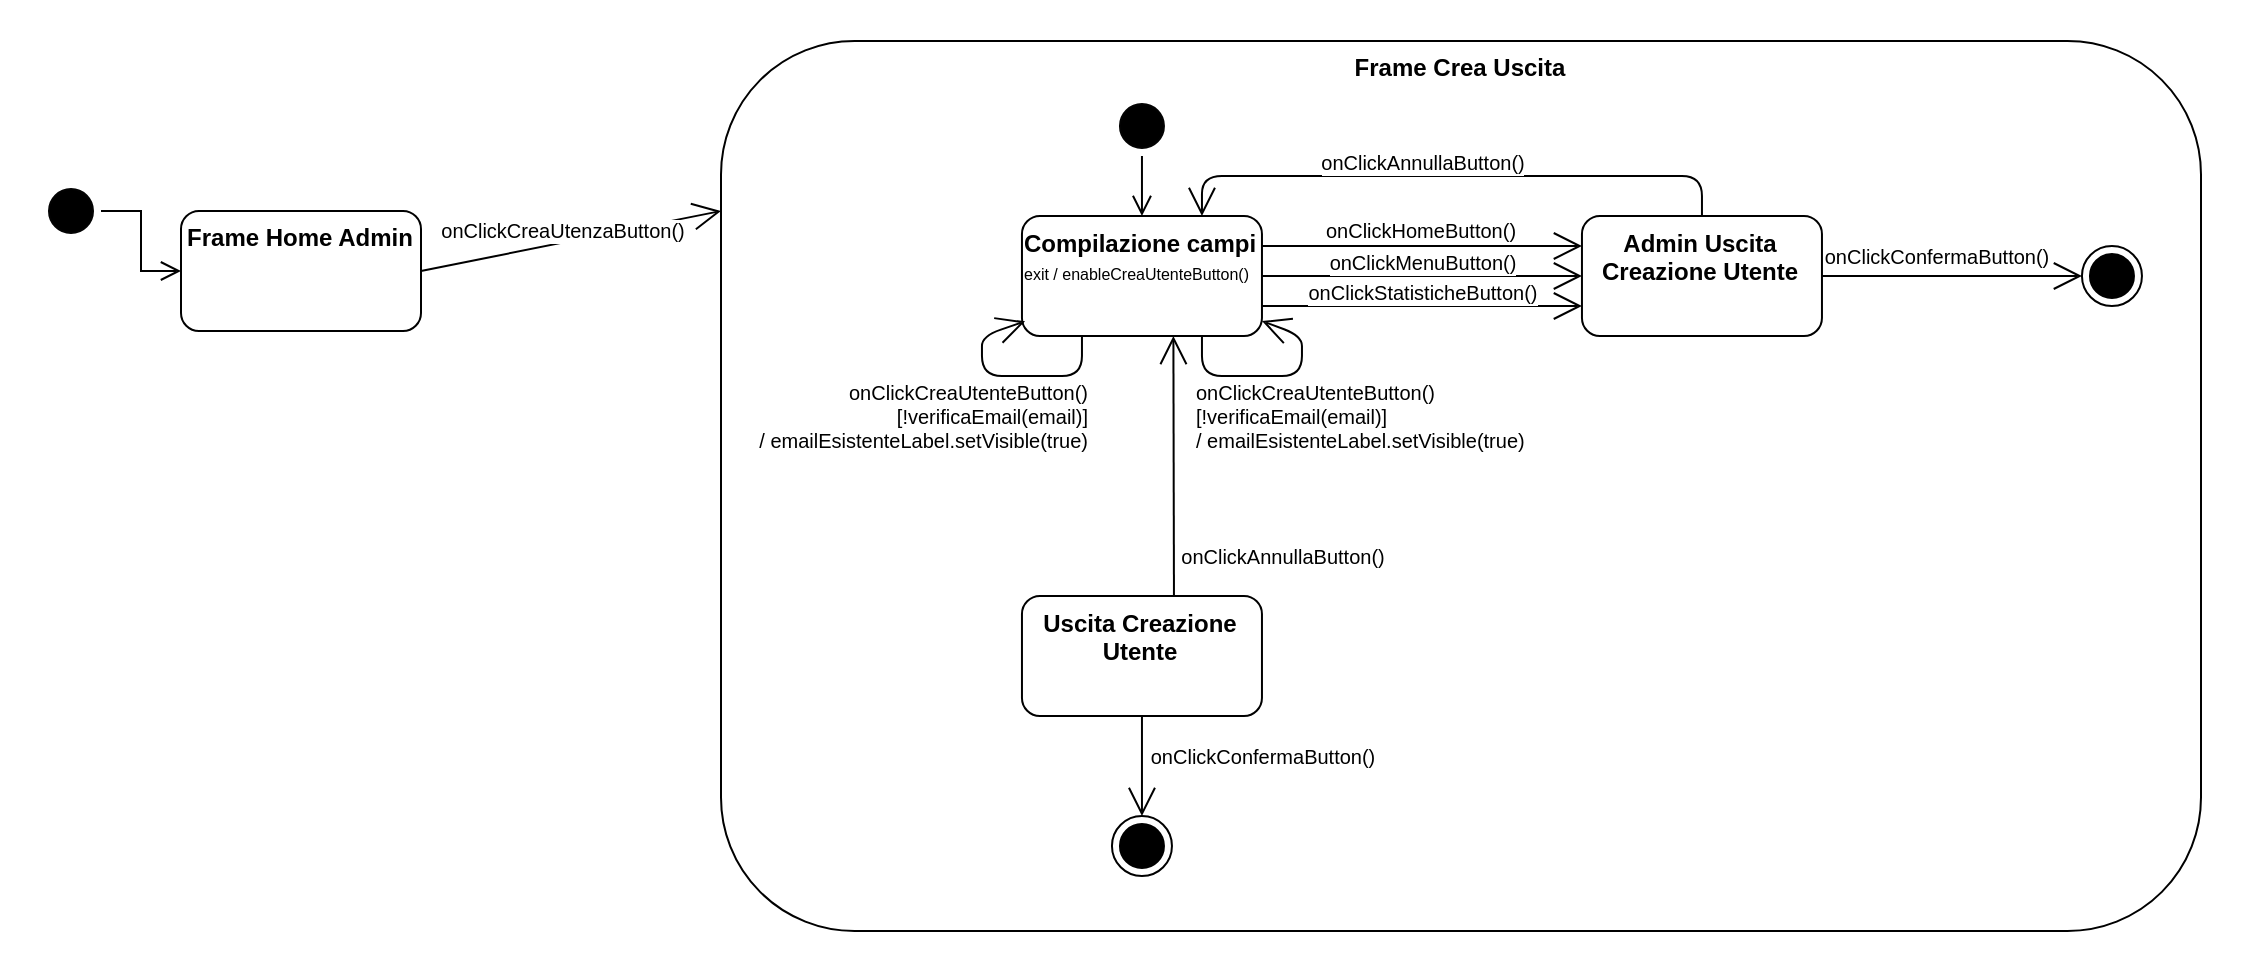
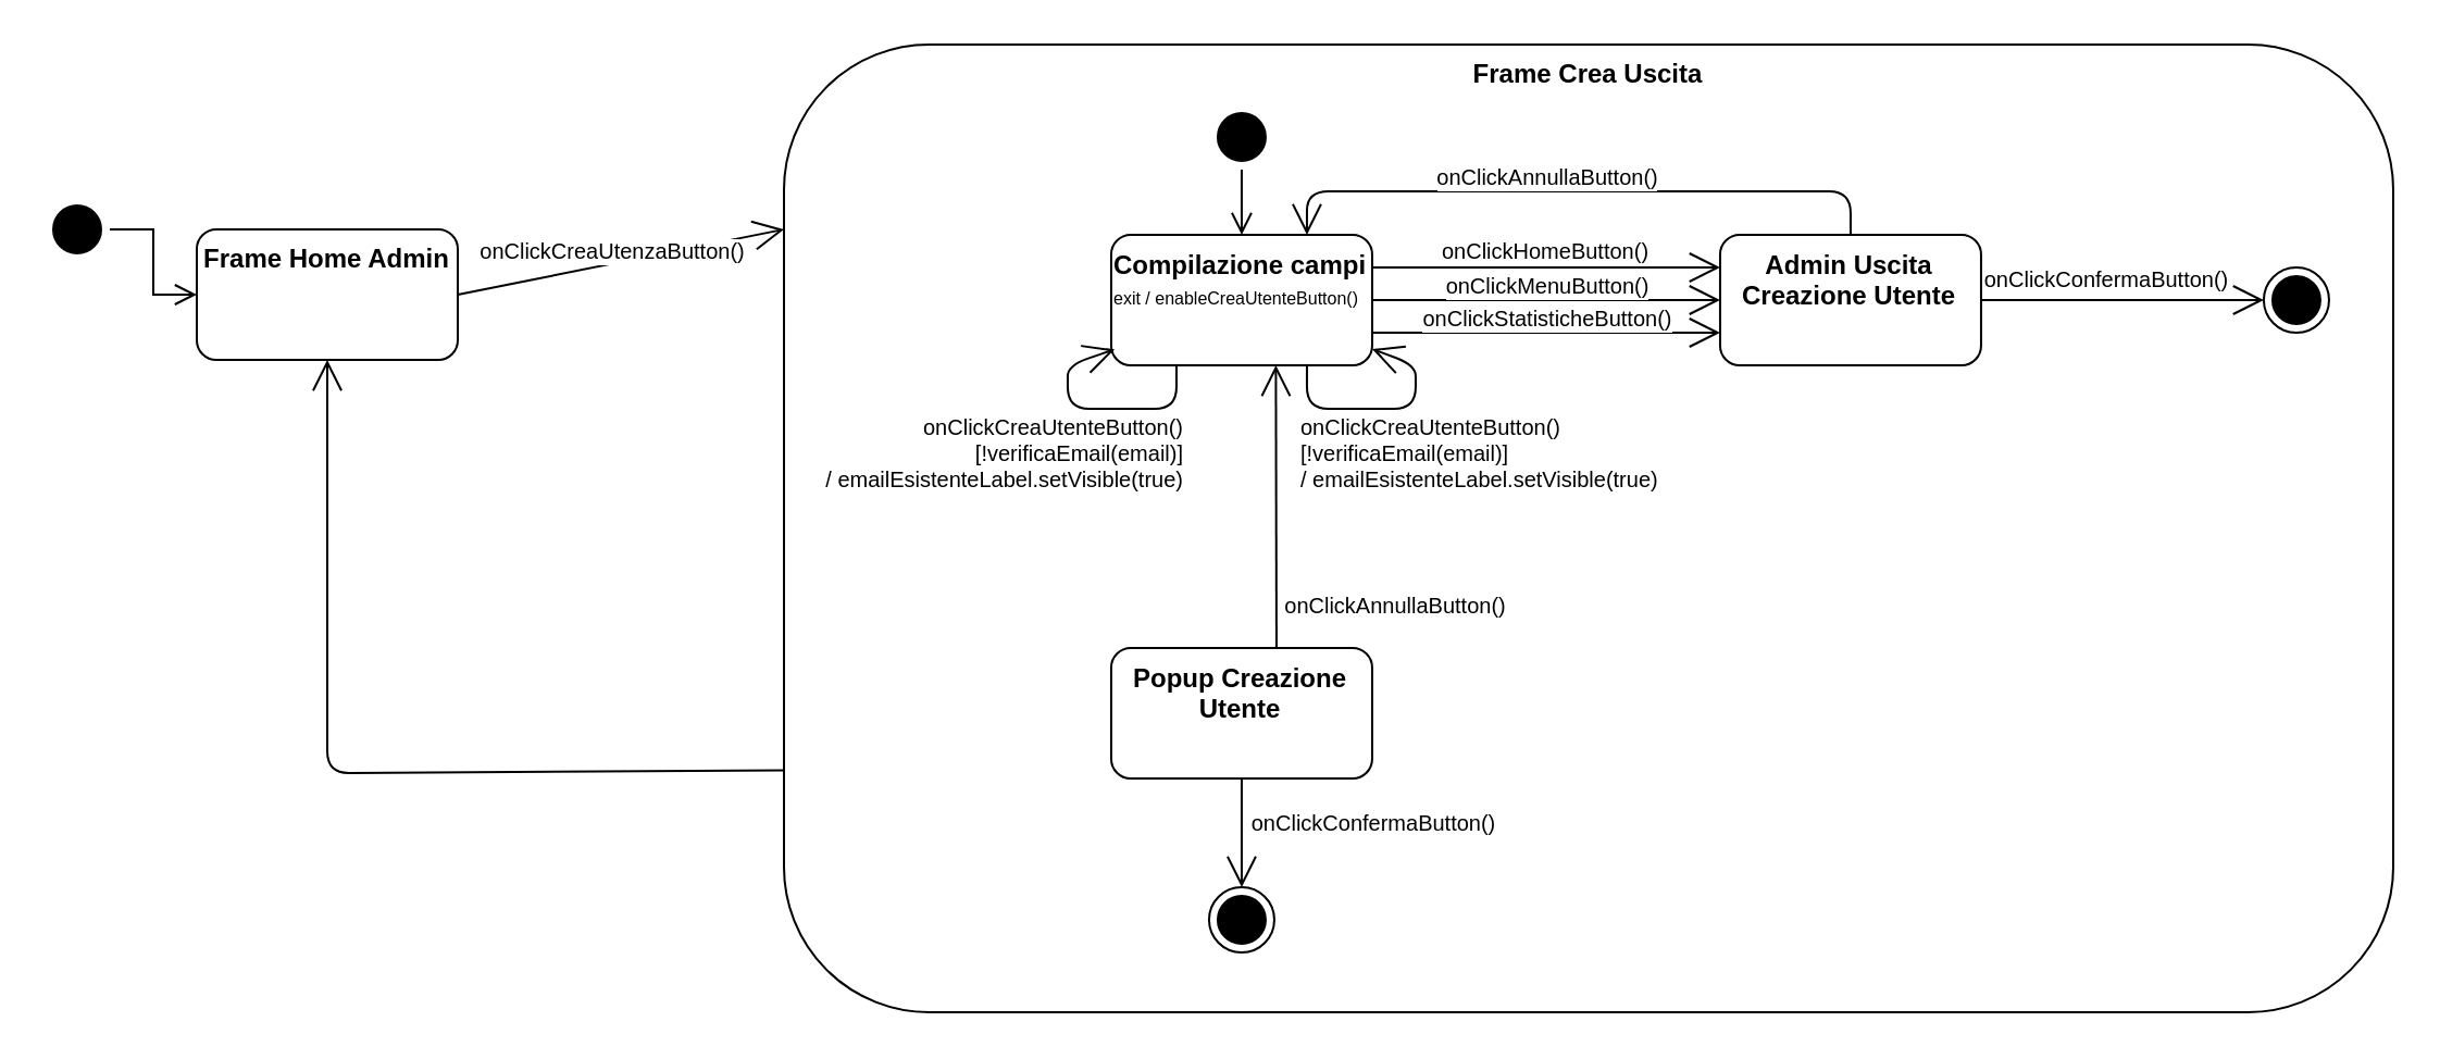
  <mxCell id="0" />
  <mxCell id="1" parent="0" />
  <mxCell id="2" value="&lt;b&gt;Frame Home Admin&lt;/b&gt;" style="rounded=1;whiteSpace=wrap;html=1;align=center;verticalAlign=top;" vertex="1" parent="1"><mxGeometry x="90" y="105" width="120" height="60" as="geometry" /></mxCell>
  <mxCell id="3" value="" style="ellipse;html=1;shape=startState;fillColor=#000000;strokeColor=#030303;" vertex="1" parent="1"><mxGeometry x="20" y="90" width="30" height="30" as="geometry" /></mxCell>
  <mxCell id="4" value="" style="edgeStyle=orthogonalEdgeStyle;html=1;verticalAlign=bottom;endArrow=open;endSize=8;strokeColor=#000000;rounded=0;entryX=0;entryY=0.5;entryDx=0;entryDy=0;" edge="1" source="3" parent="1" target="2"><mxGeometry relative="1" as="geometry"><mxPoint x="65" y="185" as="targetPoint" /></mxGeometry></mxCell>
  <mxCell id="5" value="&lt;b&gt;Frame Crea Uscita&lt;/b&gt;" style="rounded=1;whiteSpace=wrap;html=1;align=center;verticalAlign=top;" vertex="1" parent="1"><mxGeometry x="360" y="20" width="740" height="445" as="geometry" /></mxCell>
  <mxCell id="6" value="" style="endArrow=open;endFill=1;endSize=12;html=1;rounded=0;strokeColor=#000000;exitX=1;exitY=0.5;exitDx=0;exitDy=0;" edge="1" parent="1" source="2"><mxGeometry width="160" relative="1" as="geometry"><mxPoint x="410" y="185" as="sourcePoint" /><mxPoint x="360" y="105" as="targetPoint" /></mxGeometry></mxCell>
  <mxCell id="7" value="onClickCreaUtenzaButton()" style="edgeLabel;html=1;align=center;verticalAlign=middle;resizable=0;points=[];fontSize=10;" vertex="1" connectable="0" parent="6"><mxGeometry x="-0.274" y="3" relative="1" as="geometry"><mxPoint x="16" y="-7" as="offset" /></mxGeometry></mxCell>
  <mxCell id="8" value="&lt;b&gt;Compilazione campi&lt;/b&gt;&lt;br&gt;&lt;font style=&quot;font-size: 8px;&quot;&gt;exit / enableCreaUtenteButton()&lt;/font&gt;" style="rounded=1;whiteSpace=wrap;html=1;align=left;verticalAlign=top;strokeWidth=1;perimeterSpacing=0;spacing=2;spacingRight=0;" vertex="1" parent="1"><mxGeometry x="510.48" y="107.5" width="120" height="60" as="geometry" /></mxCell>
  <mxCell id="9" value="" style="ellipse;html=1;shape=startState;fillColor=#000000;strokeColor=#030303;" vertex="1" parent="1"><mxGeometry x="555.48" y="47.5" width="30" height="30" as="geometry" /></mxCell>
  <mxCell id="10" value="" style="edgeStyle=orthogonalEdgeStyle;html=1;verticalAlign=bottom;endArrow=open;endSize=8;strokeColor=#000000;rounded=0;entryX=0.5;entryY=0;entryDx=0;entryDy=0;exitX=0.5;exitY=1;exitDx=0;exitDy=0;" edge="1" parent="1" source="9" target="8"><mxGeometry relative="1" as="geometry"><mxPoint x="430.48" y="37.5" as="targetPoint" /><mxPoint x="390.48" y="37.5" as="sourcePoint" /></mxGeometry></mxCell>
  <mxCell id="11" value="" style="endArrow=open;endFill=1;endSize=12;html=1;rounded=1;strokeColor=#000000;exitX=0.25;exitY=1;exitDx=0;exitDy=0;entryX=0.013;entryY=0.878;entryDx=0;entryDy=0;entryPerimeter=0;" edge="1" parent="1" source="8" target="8"><mxGeometry width="160" relative="1" as="geometry"><mxPoint x="520.48" y="187" as="sourcePoint" /><mxPoint x="510.48" y="167.5" as="targetPoint" /><Array as="points"><mxPoint x="540.48" y="187.5" /><mxPoint x="490.48" y="187.5" /><mxPoint x="490.48" y="167.5" /></Array></mxGeometry></mxCell>
  <mxCell id="12" value="onClickCreaUtenteButton() &lt;br&gt;[!verificaEmail(email)] &lt;br&gt;/ emailEsistenteLabel.setVisible(true)" style="edgeLabel;html=1;align=right;verticalAlign=middle;resizable=0;points=[];fontSize=10;" vertex="1" connectable="0" parent="11"><mxGeometry x="-0.429" y="-1" relative="1" as="geometry"><mxPoint x="16" y="21" as="offset" /></mxGeometry></mxCell>
  <mxCell id="13" value="" style="endArrow=open;endFill=1;endSize=12;html=1;rounded=1;strokeColor=#000000;exitX=0.75;exitY=1;exitDx=0;exitDy=0;" edge="1" parent="1" source="8" target="8"><mxGeometry width="160" relative="1" as="geometry"><mxPoint x="720.48" y="172.5" as="sourcePoint" /><mxPoint x="690.48" y="157.5" as="targetPoint" /><Array as="points"><mxPoint x="600.48" y="187.5" /><mxPoint x="650.48" y="187.5" /><mxPoint x="650.48" y="167.5" /></Array></mxGeometry></mxCell>
  <mxCell id="14" value="onClickCreaUtenteButton() &lt;br&gt;[!verificaEmail(email)] &lt;br&gt;/ emailEsistenteLabel.setVisible(true)" style="edgeLabel;html=1;align=left;verticalAlign=middle;resizable=0;points=[];fontSize=10;" vertex="1" connectable="0" parent="13"><mxGeometry x="-0.429" y="-1" relative="1" as="geometry"><mxPoint x="-16" y="19" as="offset" /></mxGeometry></mxCell>
- <mxCell id="15" value="&lt;b&gt;Uscita Creazione Utente&lt;/b&gt;" style="rounded=1;whiteSpace=wrap;html=1;align=center;verticalAlign=top;" vertex="1" parent="1"><mxGeometry x="510.48" y="297.5" width="120" height="60" as="geometry" /></mxCell>
+ <mxCell id="15" value="&lt;b&gt;Popup Creazione Utente&lt;/b&gt;" style="rounded=1;whiteSpace=wrap;html=1;align=center;verticalAlign=top;" vertex="1" parent="1"><mxGeometry x="510.48" y="297.5" width="120" height="60" as="geometry" /></mxCell>
  <mxCell id="16" value="" style="endArrow=open;endFill=1;endSize=12;html=1;rounded=1;strokeColor=#000000;fontSize=10;entryX=0.631;entryY=1;entryDx=0;entryDy=0;entryPerimeter=0;" edge="1" parent="1" target="8"><mxGeometry width="160" relative="1" as="geometry"><mxPoint x="586.48" y="297.5" as="sourcePoint" /><mxPoint x="751.2" y="448.16" as="targetPoint" /></mxGeometry></mxCell>
  <mxCell id="17" value="onClickAnnullaButton()" style="edgeLabel;html=1;align=center;verticalAlign=middle;resizable=0;points=[];fontSize=10;" vertex="1" connectable="0" parent="16"><mxGeometry x="0.263" relative="1" as="geometry"><mxPoint x="54" y="62" as="offset" /></mxGeometry></mxCell>
  <mxCell id="18" value="" style="ellipse;html=1;shape=endState;fillColor=#000000;strokeColor=#000000;fontSize=10;" vertex="1" parent="1"><mxGeometry x="555.48" y="407.5" width="30" height="30" as="geometry" /></mxCell>
  <mxCell id="19" value="" style="endArrow=open;endFill=1;endSize=12;html=1;rounded=1;strokeColor=#000000;fontSize=10;exitX=0.5;exitY=1;exitDx=0;exitDy=0;entryX=0.5;entryY=0;entryDx=0;entryDy=0;" edge="1" parent="1" source="15" target="18"><mxGeometry width="160" relative="1" as="geometry"><mxPoint x="560.48" y="357.5" as="sourcePoint" /><mxPoint x="720.48" y="357.5" as="targetPoint" /></mxGeometry></mxCell>
  <mxCell id="20" value="onClickConfermaButton()" style="edgeLabel;html=1;align=center;verticalAlign=middle;resizable=0;points=[];fontSize=10;" vertex="1" connectable="0" parent="19"><mxGeometry x="-0.432" y="-1" relative="1" as="geometry"><mxPoint x="61" y="6" as="offset" /></mxGeometry></mxCell>
+ <mxCell id="21" value="" style="endArrow=open;endFill=1;endSize=12;html=1;rounded=1;strokeColor=#000000;fontSize=10;entryX=0.5;entryY=1;entryDx=0;entryDy=0;exitX=0;exitY=0.75;exitDx=0;exitDy=0;" edge="1" parent="1" source="5" target="2"><mxGeometry width="160" relative="1" as="geometry"><mxPoint x="90" y="324.5" as="sourcePoint" /><mxPoint x="250" y="324.5" as="targetPoint" /><Array as="points"><mxPoint x="150" y="355" /></Array></mxGeometry></mxCell>
  <mxCell id="22" value="&lt;b&gt;Admin Uscita Creazione Utente&lt;/b&gt;" style="rounded=1;whiteSpace=wrap;html=1;align=center;verticalAlign=top;" vertex="1" parent="1"><mxGeometry x="790.48" y="107.5" width="120" height="60" as="geometry" /></mxCell>
  <mxCell id="23" value="" style="endArrow=open;endFill=1;endSize=12;html=1;rounded=1;strokeColor=#000000;fontSize=10;entryX=0;entryY=0.25;entryDx=0;entryDy=0;" edge="1" parent="1" target="22"><mxGeometry width="160" relative="1" as="geometry"><mxPoint x="630.48" y="122.5" as="sourcePoint" /><mxPoint x="790.48" y="122.5" as="targetPoint" /></mxGeometry></mxCell>
  <mxCell id="24" value="onClickHomeButton()" style="edgeLabel;html=1;align=center;verticalAlign=middle;resizable=0;points=[];fontSize=10;" vertex="1" connectable="0" parent="23"><mxGeometry x="-0.309" y="1" relative="1" as="geometry"><mxPoint x="24" y="-7" as="offset" /></mxGeometry></mxCell>
  <mxCell id="25" value="" style="endArrow=open;endFill=1;endSize=12;html=1;rounded=1;strokeColor=#000000;fontSize=10;" edge="1" parent="1" source="8" target="22"><mxGeometry width="160" relative="1" as="geometry"><mxPoint x="630.48" y="137.08" as="sourcePoint" /><mxPoint x="790.48" y="137.08" as="targetPoint" /></mxGeometry></mxCell>
  <mxCell id="26" value="onClickMenuButton()" style="edgeLabel;html=1;align=center;verticalAlign=middle;resizable=0;points=[];fontSize=10;" vertex="1" connectable="0" parent="25"><mxGeometry x="-0.232" y="1" relative="1" as="geometry"><mxPoint x="19" y="-6" as="offset" /></mxGeometry></mxCell>
  <mxCell id="27" value="" style="endArrow=open;endFill=1;endSize=12;html=1;rounded=1;strokeColor=#000000;fontSize=10;exitX=1;exitY=0.75;exitDx=0;exitDy=0;entryX=0;entryY=0.75;entryDx=0;entryDy=0;" edge="1" parent="1" source="8" target="22"><mxGeometry width="160" relative="1" as="geometry"><mxPoint x="700.48" y="177.5" as="sourcePoint" /><mxPoint x="860.48" y="177.5" as="targetPoint" /></mxGeometry></mxCell>
  <mxCell id="28" value="onClickStatisticheButton()" style="edgeLabel;html=1;align=center;verticalAlign=middle;resizable=0;points=[];fontSize=10;" vertex="1" connectable="0" parent="27"><mxGeometry x="0.389" relative="1" as="geometry"><mxPoint x="-31" y="-7" as="offset" /></mxGeometry></mxCell>
  <mxCell id="29" value="" style="endArrow=open;endFill=1;endSize=12;html=1;rounded=1;strokeColor=#000000;fontSize=10;exitX=0.5;exitY=0;exitDx=0;exitDy=0;entryX=0.75;entryY=0;entryDx=0;entryDy=0;" edge="1" parent="1" source="22" target="8"><mxGeometry width="160" relative="1" as="geometry"><mxPoint x="745.48" y="67.5" as="sourcePoint" /><mxPoint x="905.48" y="67.5" as="targetPoint" /><Array as="points"><mxPoint x="850.48" y="87.5" /><mxPoint x="730.48" y="87.5" /><mxPoint x="600.48" y="87.5" /></Array></mxGeometry></mxCell>
  <mxCell id="30" value="onClickAnnullaButton()" style="edgeLabel;html=1;align=center;verticalAlign=middle;resizable=0;points=[];fontSize=10;" vertex="1" connectable="0" parent="29"><mxGeometry x="0.022" y="-2" relative="1" as="geometry"><mxPoint x="-12" y="-5" as="offset" /></mxGeometry></mxCell>
  <mxCell id="31" value="" style="ellipse;html=1;shape=endState;fillColor=#000000;strokeColor=#000000;fontSize=10;" vertex="1" parent="1"><mxGeometry x="1040.48" y="122.5" width="30" height="30" as="geometry" /></mxCell>
  <mxCell id="32" value="" style="endArrow=open;endFill=1;endSize=12;html=1;rounded=1;strokeColor=#000000;fontSize=10;exitX=1;exitY=0.5;exitDx=0;exitDy=0;entryX=0;entryY=0.5;entryDx=0;entryDy=0;" edge="1" parent="1" source="22" target="31"><mxGeometry x="1" y="112" width="160" relative="1" as="geometry"><mxPoint x="910.48" y="-12.5" as="sourcePoint" /><mxPoint x="910.48" y="37.5" as="targetPoint" /><mxPoint x="-62" y="100" as="offset" /></mxGeometry></mxCell>
  <mxCell id="33" value="onClickConfermaButton()" style="edgeLabel;html=1;align=center;verticalAlign=middle;resizable=0;points=[];fontSize=10;" vertex="1" connectable="0" parent="32"><mxGeometry x="-0.432" y="-1" relative="1" as="geometry"><mxPoint x="20" y="-11" as="offset" /></mxGeometry></mxCell>
